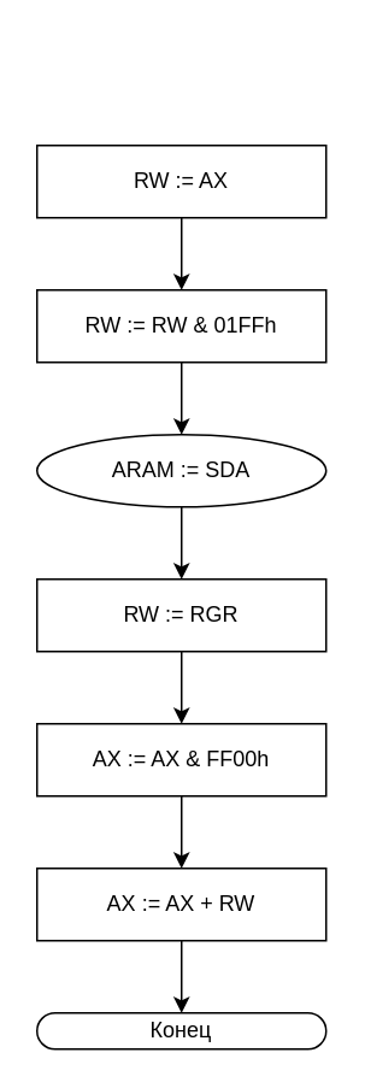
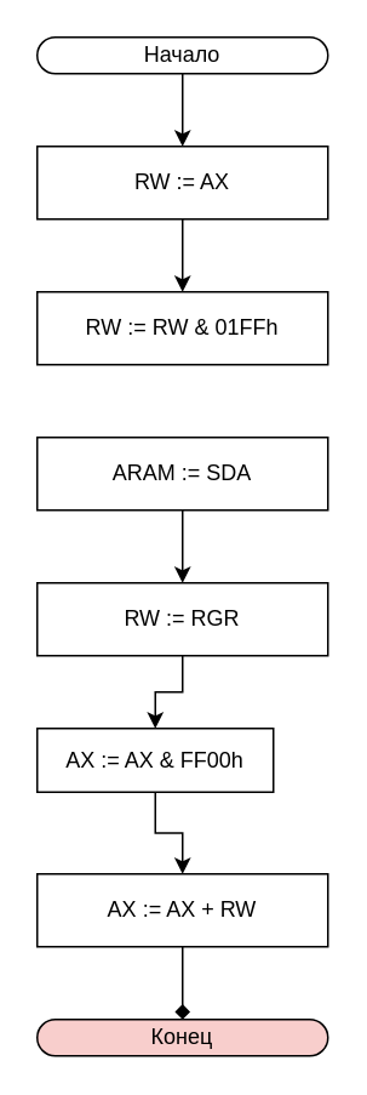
  <mxCell id="0" />
  <mxCell id="1" parent="0" />
  <mxCell id="2" style="edgeStyle=orthogonalEdgeStyle;rounded=0;orthogonalLoop=1;jettySize=auto;html=1;entryX=0.5;entryY=0;entryDx=0;entryDy=0;" edge="1" parent="1" source="3" target="7"><mxGeometry relative="1" as="geometry" /></mxCell>
  <mxCell id="3" value="RW := AX" style="rounded=0;whiteSpace=wrap;html=1;" vertex="1" parent="1"><mxGeometry x="20" y="80" width="160" height="40" as="geometry" /></mxCell>
- <mxCell id="6" style="edgeStyle=orthogonalEdgeStyle;rounded=0;orthogonalLoop=1;jettySize=auto;html=1;entryX=0.5;entryY=0;entryDx=0;entryDy=0;" edge="1" parent="1" source="7" target="9"><mxGeometry relative="1" as="geometry" /></mxCell>
+ <mxCell id="4" style="edgeStyle=orthogonalEdgeStyle;rounded=0;orthogonalLoop=1;jettySize=auto;html=1;entryX=0.5;entryY=0;entryDx=0;entryDy=0;" edge="1" parent="1" source="5" target="3"><mxGeometry relative="1" as="geometry" /></mxCell>
+ <mxCell id="5" value="Начало" style="rounded=1;whiteSpace=wrap;html=1;arcSize=50;" vertex="1" parent="1"><mxGeometry x="20" y="20" width="160" height="20" as="geometry" /></mxCell>
  <mxCell id="7" value="RW := RW &amp;amp; 01FFh" style="rounded=0;whiteSpace=wrap;html=1;" vertex="1" parent="1"><mxGeometry x="20" y="160" width="160" height="40" as="geometry" /></mxCell>
  <mxCell id="8" style="edgeStyle=orthogonalEdgeStyle;rounded=0;orthogonalLoop=1;jettySize=auto;html=1;entryX=0.5;entryY=0;entryDx=0;entryDy=0;" edge="1" parent="1" source="9" target="11"><mxGeometry relative="1" as="geometry" /></mxCell>
- <mxCell id="9" value="ARAM := SDA" style="ellipse;whiteSpace=wrap;html=1;" vertex="1" parent="1"><mxGeometry x="20" y="240" width="160" height="40" as="geometry" /></mxCell>
+ <mxCell id="9" value="ARAM := SDA" style="rounded=0;whiteSpace=wrap;html=1;" vertex="1" parent="1"><mxGeometry x="20" y="240" width="160" height="40" as="geometry" /></mxCell>
  <mxCell id="10" style="edgeStyle=orthogonalEdgeStyle;rounded=0;orthogonalLoop=1;jettySize=auto;html=1;entryX=0.5;entryY=0;entryDx=0;entryDy=0;" edge="1" parent="1" source="11" target="13"><mxGeometry relative="1" as="geometry" /></mxCell>
  <mxCell id="11" value="RW := RGR" style="rounded=0;whiteSpace=wrap;html=1;" vertex="1" parent="1"><mxGeometry x="20" y="320" width="160" height="40" as="geometry" /></mxCell>
  <mxCell id="12" style="edgeStyle=orthogonalEdgeStyle;rounded=0;orthogonalLoop=1;jettySize=auto;html=1;entryX=0.5;entryY=0;entryDx=0;entryDy=0;" edge="1" parent="1" source="13" target="15"><mxGeometry relative="1" as="geometry" /></mxCell>
- <mxCell id="13" value="AX := AX &amp;amp; FF00h" style="rounded=0;whiteSpace=wrap;html=1;" vertex="1" parent="1"><mxGeometry x="20" y="400" width="160" height="40" as="geometry" /></mxCell>
- <mxCell id="14" style="edgeStyle=orthogonalEdgeStyle;rounded=0;orthogonalLoop=1;jettySize=auto;html=1;entryX=0.5;entryY=0;entryDx=0;entryDy=0;" edge="1" parent="1" source="15" target="16"><mxGeometry relative="1" as="geometry" /></mxCell>
+ <mxCell id="13" value="AX := AX &amp;amp; FF00h" style="rounded=0;whiteSpace=wrap;html=1;" vertex="1" parent="1"><mxGeometry x="20" y="400" width="130" height="35" as="geometry" /></mxCell>
+ <mxCell id="14" style="edgeStyle=orthogonalEdgeStyle;rounded=0;orthogonalLoop=1;jettySize=auto;html=1;entryX=0.5;entryY=0;entryDx=0;entryDy=0;endArrow=diamond;" edge="1" parent="1" source="15" target="16"><mxGeometry relative="1" as="geometry" /></mxCell>
  <mxCell id="15" value="AX := AX + RW" style="rounded=0;whiteSpace=wrap;html=1;" vertex="1" parent="1"><mxGeometry x="20" y="480" width="160" height="40" as="geometry" /></mxCell>
- <mxCell id="16" value="Конец" style="rounded=1;whiteSpace=wrap;html=1;arcSize=50;" vertex="1" parent="1"><mxGeometry x="20" y="560" width="160" height="20" as="geometry" /></mxCell>
+ <mxCell id="16" value="Конец" style="rounded=1;whiteSpace=wrap;html=1;arcSize=50;fillColor=#f8cecc;" vertex="1" parent="1"><mxGeometry x="20" y="560" width="160" height="20" as="geometry" /></mxCell>
